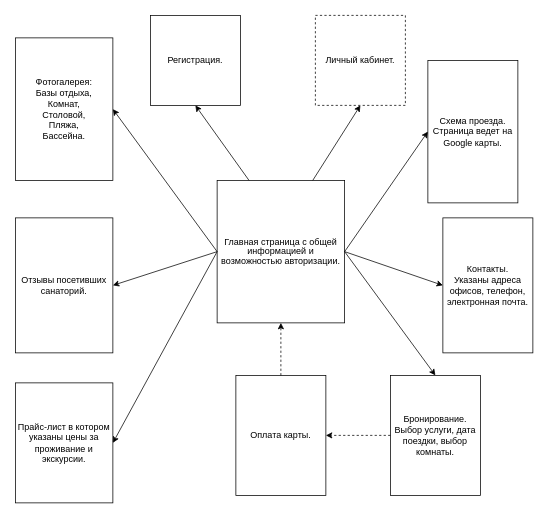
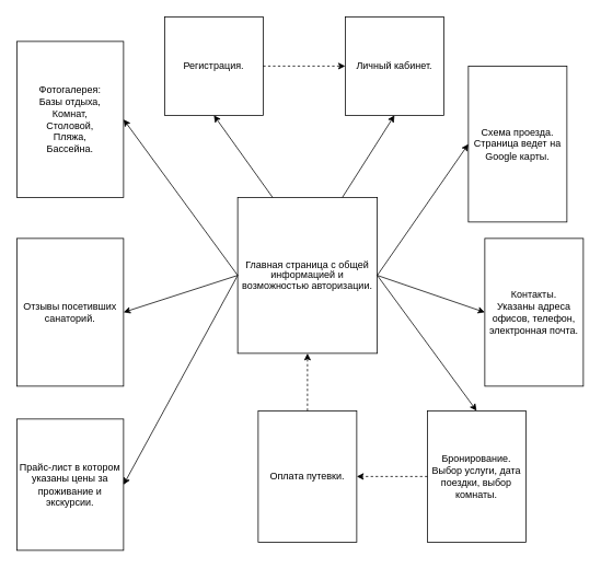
  <mxCell id="0" />
  <mxCell id="1" parent="0" />
  <mxCell id="2" value="&lt;div style=&quot;line-height: 110%&quot;&gt;Главная страница с общей информацией и возможностью авторизации.&lt;/div&gt;" style="rounded=0;whiteSpace=wrap;html=1;align=center;verticalAlign=middle;" parent="1" vertex="1"><mxGeometry x="289" y="240" width="170" height="190" as="geometry" /></mxCell>
  <mxCell id="3" value="Регистрация." style="rounded=0;whiteSpace=wrap;html=1;" parent="1" vertex="1"><mxGeometry x="200" width="120" height="120" as="geometry" y="20" /></mxCell>
  <mxCell id="4" value="" style="endArrow=classic;startArrow=none;html=1;exitX=0.25;exitY=0;exitDx=0;exitDy=0;entryX=0.5;entryY=1;entryDx=0;entryDy=0;endFill=1;startFill=0;" parent="1" source="2" target="3" edge="1"><mxGeometry width="50" height="50" relative="1" as="geometry"><mxPoint x="350" y="140" as="sourcePoint" /><mxPoint x="400" y="90" as="targetPoint" /></mxGeometry></mxCell>
  <mxCell id="5" value="Фотогалерея:&lt;br&gt;Базы отдыха,&lt;br&gt;Комнат,&lt;br&gt;Столовой,&lt;br&gt;Пляжа,&lt;br&gt;Бассейна.&lt;br&gt;" style="rounded=0;whiteSpace=wrap;html=1;" parent="1" vertex="1"><mxGeometry x="20" y="50" width="130" height="190" as="geometry" /></mxCell>
  <mxCell id="6" value="" style="endArrow=classic;html=1;entryX=1;entryY=0.5;entryDx=0;entryDy=0;exitX=0;exitY=0.5;exitDx=0;exitDy=0;" parent="1" source="2" target="5" edge="1"><mxGeometry width="50" height="50" relative="1" as="geometry"><mxPoint x="350" y="340" as="sourcePoint" /><mxPoint x="400" y="290" as="targetPoint" /></mxGeometry></mxCell>
  <mxCell id="7" value="Отзывы посетивших санаторий." style="rounded=0;whiteSpace=wrap;html=1;" parent="1" vertex="1"><mxGeometry x="20" y="290" width="130" height="180" as="geometry" /></mxCell>
  <mxCell id="8" value="" style="endArrow=classic;html=1;exitX=0;exitY=0.5;exitDx=0;exitDy=0;entryX=1;entryY=0.5;entryDx=0;entryDy=0;" parent="1" source="2" target="7" edge="1"><mxGeometry width="50" height="50" relative="1" as="geometry"><mxPoint x="350" y="340" as="sourcePoint" /><mxPoint x="400" y="290" as="targetPoint" /></mxGeometry></mxCell>
  <mxCell id="9" value="Прайс-лист в котором указаны цены за проживание и экскурсии." style="rounded=0;whiteSpace=wrap;html=1;" parent="1" vertex="1"><mxGeometry x="20" y="510" width="130" height="160" as="geometry" /></mxCell>
  <mxCell id="10" value="" style="endArrow=classic;html=1;exitX=0;exitY=0.5;exitDx=0;exitDy=0;entryX=1;entryY=0.5;entryDx=0;entryDy=0;" parent="1" source="2" target="9" edge="1"><mxGeometry width="50" height="50" relative="1" as="geometry"><mxPoint x="350" y="470" as="sourcePoint" /><mxPoint x="400" y="420" as="targetPoint" /></mxGeometry></mxCell>
  <mxCell id="11" value="Схема проезда.&lt;br&gt;Страница ведет на Google карты." style="rounded=0;whiteSpace=wrap;html=1;" parent="1" vertex="1"><mxGeometry x="570" y="80" width="120" height="190" as="geometry" /></mxCell>
  <mxCell id="12" value="" style="endArrow=classic;html=1;entryX=0;entryY=0.5;entryDx=0;entryDy=0;exitX=1;exitY=0.5;exitDx=0;exitDy=0;" parent="1" source="2" target="11" edge="1"><mxGeometry width="50" height="50" relative="1" as="geometry"><mxPoint x="350" y="250" as="sourcePoint" /><mxPoint x="400" y="200" as="targetPoint" /></mxGeometry></mxCell>
  <mxCell id="13" value="Контакты.&lt;br&gt;Указаны адреса офисов, телефон, электронная почта." style="rounded=0;whiteSpace=wrap;html=1;" parent="1" vertex="1"><mxGeometry x="590" y="290" width="120" height="180" as="geometry" /></mxCell>
  <mxCell id="14" value="" style="endArrow=classic;html=1;entryX=0;entryY=0.5;entryDx=0;entryDy=0;exitX=1;exitY=0.5;exitDx=0;exitDy=0;" parent="1" source="2" target="13" edge="1"><mxGeometry width="50" height="50" relative="1" as="geometry"><mxPoint x="350" y="330" as="sourcePoint" /><mxPoint x="400" y="280" as="targetPoint" /></mxGeometry></mxCell>
  <mxCell id="15" value="Бронирование.&lt;br&gt;Выбор услуги, дата поездки, выбор комнаты." style="rounded=0;whiteSpace=wrap;html=1;" parent="1" vertex="1"><mxGeometry x="520" y="500" width="120" height="160" as="geometry" /></mxCell>
  <mxCell id="16" value="" style="endArrow=classic;html=1;entryX=0.5;entryY=0;entryDx=0;entryDy=0;exitX=1;exitY=0.5;exitDx=0;exitDy=0;" parent="1" source="2" target="15" edge="1"><mxGeometry width="50" height="50" relative="1" as="geometry"><mxPoint x="350" y="500" as="sourcePoint" /><mxPoint x="400" y="450" as="targetPoint" /></mxGeometry></mxCell>
  <mxCell id="17" value="" style="endArrow=classic;html=1;entryX=1;entryY=0.5;entryDx=0;entryDy=0;exitX=0;exitY=0.5;exitDx=0;exitDy=0;dashed=1;" parent="1" source="15" target="18" edge="1"><mxGeometry width="50" height="50" relative="1" as="geometry"><mxPoint x="350" y="500" as="sourcePoint" /><mxPoint x="360" y="490" as="targetPoint" /></mxGeometry></mxCell>
- <mxCell id="18" value="Оплата карты." style="rounded=0;whiteSpace=wrap;html=1;" parent="1" vertex="1"><mxGeometry x="314" y="500" width="120" height="160" as="geometry" /></mxCell>
+ <mxCell id="18" value="Оплата путевки." style="rounded=0;whiteSpace=wrap;html=1;" parent="1" vertex="1"><mxGeometry x="314" y="500" width="120" height="160" as="geometry" /></mxCell>
  <mxCell id="19" value="" style="endArrow=classic;html=1;entryX=0.5;entryY=1;entryDx=0;entryDy=0;exitX=0.5;exitY=0;exitDx=0;exitDy=0;dashed=1;" parent="1" source="18" target="2" edge="1"><mxGeometry width="50" height="50" relative="1" as="geometry"><mxPoint x="350" y="500" as="sourcePoint" /><mxPoint x="400" y="450" as="targetPoint" /></mxGeometry></mxCell>
- <mxCell id="20" value="Личный кабинет." style="rounded=0;whiteSpace=wrap;html=1;dashed=1;" parent="1" vertex="1"><mxGeometry x="420" width="120" height="120" as="geometry" y="20" /></mxCell>
+ <mxCell id="20" value="Личный кабинет." style="rounded=0;whiteSpace=wrap;html=1;" parent="1" vertex="1"><mxGeometry x="420" width="120" height="120" as="geometry" y="20" /></mxCell>
  <mxCell id="21" value="" style="endArrow=classic;html=1;entryX=0.5;entryY=1;entryDx=0;entryDy=0;exitX=0.75;exitY=0;exitDx=0;exitDy=0;" parent="1" source="2" target="20" edge="1"><mxGeometry width="50" height="50" relative="1" as="geometry"><mxPoint x="350" y="300" as="sourcePoint" /><mxPoint x="400" y="250" as="targetPoint" /></mxGeometry></mxCell>
+ <mxCell id="22" value="" style="endArrow=classic;html=1;exitX=1;exitY=0.5;exitDx=0;exitDy=0;entryX=0;entryY=0.5;entryDx=0;entryDy=0;dashed=1;" parent="1" source="3" target="20" edge="1"><mxGeometry width="50" height="50" relative="1" as="geometry"><mxPoint x="350" y="300" as="sourcePoint" /><mxPoint x="400" y="250" as="targetPoint" /></mxGeometry></mxCell>
